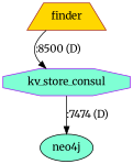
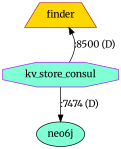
  digraph {
    fontname=Merriweather
    rankdir=TB
    node [fillcolor=aquamarine fontname=Merriweather style=filled]
    edge [fontname=Merriweather]
    finder [color=brown fillcolor=gold shape=trapezium]
    kv_store_consul [color=purple shape=octagon]
-   neo4j [color=black shape=ellipse]
-   finder -> kv_store_consul [label=":8500 (D)"]
+   neo4j [color=black shape=ellipse label=neo6j]
+   kv_store_consul -> finder [label=":8500 (D)"]
    kv_store_consul -> neo4j [label=":7474 (D)"]
  }
